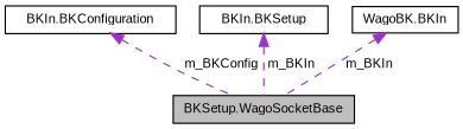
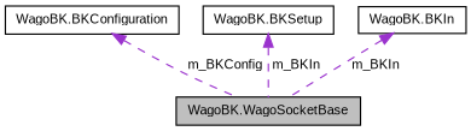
  digraph {
    node [color=black fillcolor=white fontname=Arial fontsize=10 shape=record style=filled]
    edge [color=darkorchid3 dir=back fontname=Arial fontsize=10 labelfontname=Arial labelfontsize=10 style=dashed]
-   n1 [fillcolor=grey75 fontcolor=black height=0.2 label="BKSetup.WagoSocketBase" width=0.4]
-   n2 [height=0.2 label="BKIn.BKConfiguration" width=0.4]
-   n3 [height=0.2 label="BKIn.BKSetup" width=0.4]
+   n1 [fillcolor=grey75 fontcolor=black height=0.2 label="WagoBK.WagoSocketBase" width=0.4]
+   n2 [height=0.2 label="WagoBK.BKConfiguration" width=0.4]
+   n3 [height=0.2 label="WagoBK.BKSetup" width=0.4]
    n4 [height=0.2 label="WagoBK.BKIn" width=0.4]
    n2 -> n1 [label=" m_BKConfig"]
    n3 -> n1 [label=" m_BKIn"]
    n4 -> n1 [label=" m_BKIn"]
  }
